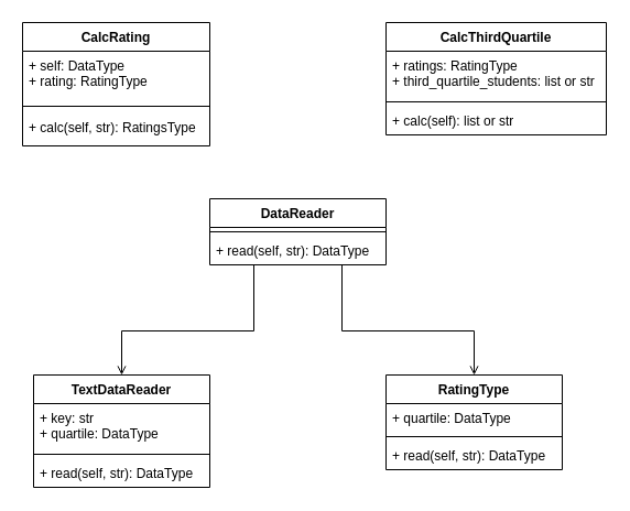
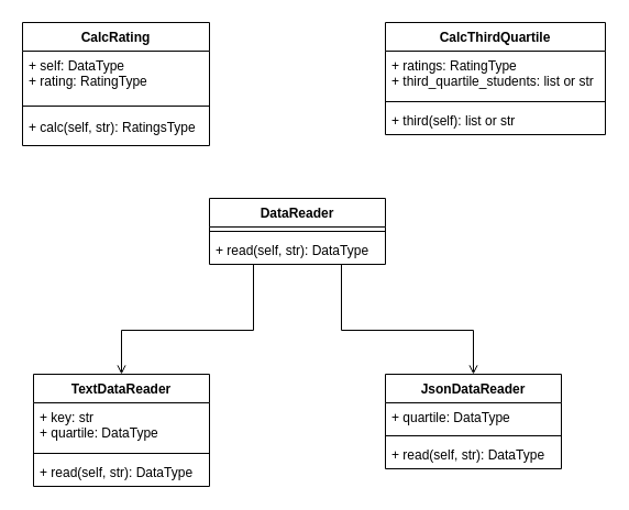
  <mxCell id="0" />
  <mxCell id="1" parent="0" />
  <mxCell id="2" value="CalcRating" style="swimlane;fontStyle=1;align=center;verticalAlign=top;childLayout=stackLayout;horizontal=1;startSize=26;horizontalStack=0;resizeParent=1;resizeParentMax=0;resizeLast=0;collapsible=1;marginBottom=0;whiteSpace=wrap;html=1;" vertex="1" parent="1"><mxGeometry x="20" y="20" width="170" height="112" as="geometry" /></mxCell>
  <mxCell id="3" value="+ self: DataType&lt;div&gt;+ rating: RatingType&lt;/div&gt;&lt;div&gt;&lt;br&gt;&lt;/div&gt;" style="text;strokeColor=none;fillColor=none;align=left;verticalAlign=top;spacingLeft=4;spacingRight=4;overflow=hidden;rotatable=0;points=[[0,0.5],[1,0.5]];portConstraint=eastwest;whiteSpace=wrap;html=1;" vertex="1" parent="2"><mxGeometry y="26" width="170" height="44" as="geometry" /></mxCell>
  <mxCell id="4" value="" style="line;strokeWidth=1;fillColor=none;align=left;verticalAlign=middle;spacingTop=-1;spacingLeft=3;spacingRight=3;rotatable=0;labelPosition=right;points=[];portConstraint=eastwest;strokeColor=inherit;" vertex="1" parent="2"><mxGeometry y="70" width="170" height="12" as="geometry" /></mxCell>
  <mxCell id="5" value="+ calc(self, str): RatingsType" style="text;strokeColor=none;fillColor=none;align=left;verticalAlign=top;spacingLeft=4;spacingRight=4;overflow=hidden;rotatable=0;points=[[0,0.5],[1,0.5]];portConstraint=eastwest;whiteSpace=wrap;html=1;" vertex="1" parent="2"><mxGeometry y="82" width="170" height="30" as="geometry" /></mxCell>
  <mxCell id="6" style="edgeStyle=orthogonalEdgeStyle;rounded=0;orthogonalLoop=1;jettySize=auto;html=1;entryX=0.5;entryY=0;entryDx=0;entryDy=0;endArrow=open;" edge="1" parent="1" source="8" target="11"><mxGeometry relative="1" as="geometry"><Array as="points"><mxPoint x="230" y="300" /><mxPoint x="110" y="300" /></Array></mxGeometry></mxCell>
  <mxCell id="7" style="edgeStyle=orthogonalEdgeStyle;rounded=0;orthogonalLoop=1;jettySize=auto;html=1;entryX=0.5;entryY=0;entryDx=0;entryDy=0;endArrow=open;" edge="1" parent="1" source="8" target="15"><mxGeometry relative="1" as="geometry"><Array as="points"><mxPoint x="310" y="300" /><mxPoint x="430" y="300" /></Array></mxGeometry></mxCell>
  <mxCell id="8" value="DataReader" style="swimlane;fontStyle=1;align=center;verticalAlign=top;childLayout=stackLayout;horizontal=1;startSize=26;horizontalStack=0;resizeParent=1;resizeParentMax=0;resizeLast=0;collapsible=1;marginBottom=0;whiteSpace=wrap;html=1;" vertex="1" parent="1"><mxGeometry x="190" y="180" width="160" height="60" as="geometry" /></mxCell>
  <mxCell id="9" value="" style="line;strokeWidth=1;fillColor=none;align=left;verticalAlign=middle;spacingTop=-1;spacingLeft=3;spacingRight=3;rotatable=0;labelPosition=right;points=[];portConstraint=eastwest;strokeColor=inherit;" vertex="1" parent="8"><mxGeometry y="26" width="160" height="8" as="geometry" /></mxCell>
  <mxCell id="10" value="+ read(self, str): DataType" style="text;strokeColor=none;fillColor=none;align=left;verticalAlign=top;spacingLeft=4;spacingRight=4;overflow=hidden;rotatable=0;points=[[0,0.5],[1,0.5]];portConstraint=eastwest;whiteSpace=wrap;html=1;" vertex="1" parent="8"><mxGeometry y="34" width="160" height="26" as="geometry" /></mxCell>
  <mxCell id="11" value="TextDataReader" style="swimlane;fontStyle=1;align=center;verticalAlign=top;childLayout=stackLayout;horizontal=1;startSize=26;horizontalStack=0;resizeParent=1;resizeParentMax=0;resizeLast=0;collapsible=1;marginBottom=0;whiteSpace=wrap;html=1;" vertex="1" parent="1"><mxGeometry x="30" y="340" width="160" height="102" as="geometry" /></mxCell>
  <mxCell id="12" value="+ key: str&lt;div&gt;+ quartile: DataType&lt;/div&gt;" style="text;strokeColor=none;fillColor=none;align=left;verticalAlign=top;spacingLeft=4;spacingRight=4;overflow=hidden;rotatable=0;points=[[0,0.5],[1,0.5]];portConstraint=eastwest;whiteSpace=wrap;html=1;" vertex="1" parent="11"><mxGeometry y="26" width="160" height="42" as="geometry" /></mxCell>
  <mxCell id="13" value="" style="line;strokeWidth=1;fillColor=none;align=left;verticalAlign=middle;spacingTop=-1;spacingLeft=3;spacingRight=3;rotatable=0;labelPosition=right;points=[];portConstraint=eastwest;strokeColor=inherit;" vertex="1" parent="11"><mxGeometry y="68" width="160" height="8" as="geometry" /></mxCell>
  <mxCell id="14" value="+ read(self, str): DataType" style="text;strokeColor=none;fillColor=none;align=left;verticalAlign=top;spacingLeft=4;spacingRight=4;overflow=hidden;rotatable=0;points=[[0,0.5],[1,0.5]];portConstraint=eastwest;whiteSpace=wrap;html=1;" vertex="1" parent="11"><mxGeometry y="76" width="160" height="26" as="geometry" /></mxCell>
- <mxCell id="15" value="RatingType" style="swimlane;fontStyle=1;align=center;verticalAlign=top;childLayout=stackLayout;horizontal=1;startSize=26;horizontalStack=0;resizeParent=1;resizeParentMax=0;resizeLast=0;collapsible=1;marginBottom=0;whiteSpace=wrap;html=1;" vertex="1" parent="1"><mxGeometry x="350" y="340" width="160" height="86" as="geometry" /></mxCell>
+ <mxCell id="15" value="JsonDataReader" style="swimlane;fontStyle=1;align=center;verticalAlign=top;childLayout=stackLayout;horizontal=1;startSize=26;horizontalStack=0;resizeParent=1;resizeParentMax=0;resizeLast=0;collapsible=1;marginBottom=0;whiteSpace=wrap;html=1;" vertex="1" parent="1"><mxGeometry x="350" y="340" width="160" height="86" as="geometry" /></mxCell>
  <mxCell id="16" value="+ quartile: DataType" style="text;strokeColor=none;fillColor=none;align=left;verticalAlign=top;spacingLeft=4;spacingRight=4;overflow=hidden;rotatable=0;points=[[0,0.5],[1,0.5]];portConstraint=eastwest;whiteSpace=wrap;html=1;" vertex="1" parent="15"><mxGeometry y="26" width="160" height="26" as="geometry" /></mxCell>
  <mxCell id="17" value="" style="line;strokeWidth=1;fillColor=none;align=left;verticalAlign=middle;spacingTop=-1;spacingLeft=3;spacingRight=3;rotatable=0;labelPosition=right;points=[];portConstraint=eastwest;strokeColor=inherit;" vertex="1" parent="15"><mxGeometry y="52" width="160" height="8" as="geometry" /></mxCell>
  <mxCell id="18" value="+ read(self, str): DataType" style="text;strokeColor=none;fillColor=none;align=left;verticalAlign=top;spacingLeft=4;spacingRight=4;overflow=hidden;rotatable=0;points=[[0,0.5],[1,0.5]];portConstraint=eastwest;whiteSpace=wrap;html=1;" vertex="1" parent="15"><mxGeometry y="60" width="160" height="26" as="geometry" /></mxCell>
  <mxCell id="19" value="CalcThirdQuartile" style="swimlane;fontStyle=1;align=center;verticalAlign=top;childLayout=stackLayout;horizontal=1;startSize=26;horizontalStack=0;resizeParent=1;resizeParentMax=0;resizeLast=0;collapsible=1;marginBottom=0;whiteSpace=wrap;html=1;" vertex="1" parent="1"><mxGeometry x="350" y="20" width="200" height="102" as="geometry" /></mxCell>
  <mxCell id="20" value="+ ratings: RatingType&lt;div&gt;+ third_quartile_students: list or str&lt;/div&gt;" style="text;strokeColor=none;fillColor=none;align=left;verticalAlign=top;spacingLeft=4;spacingRight=4;overflow=hidden;rotatable=0;points=[[0,0.5],[1,0.5]];portConstraint=eastwest;whiteSpace=wrap;html=1;" vertex="1" parent="19"><mxGeometry y="26" width="200" height="42" as="geometry" /></mxCell>
  <mxCell id="21" value="" style="line;strokeWidth=1;fillColor=none;align=left;verticalAlign=middle;spacingTop=-1;spacingLeft=3;spacingRight=3;rotatable=0;labelPosition=right;points=[];portConstraint=eastwest;strokeColor=inherit;" vertex="1" parent="19"><mxGeometry y="68" width="200" height="8" as="geometry" /></mxCell>
- <mxCell id="22" value="+ calc(self): list or str" style="text;strokeColor=none;fillColor=none;align=left;verticalAlign=top;spacingLeft=4;spacingRight=4;overflow=hidden;rotatable=0;points=[[0,0.5],[1,0.5]];portConstraint=eastwest;whiteSpace=wrap;html=1;" vertex="1" parent="19"><mxGeometry y="76" width="200" height="26" as="geometry" /></mxCell>
+ <mxCell id="22" value="+ third(self): list or str" style="text;strokeColor=none;fillColor=none;align=left;verticalAlign=top;spacingLeft=4;spacingRight=4;overflow=hidden;rotatable=0;points=[[0,0.5],[1,0.5]];portConstraint=eastwest;whiteSpace=wrap;html=1;" vertex="1" parent="19"><mxGeometry y="76" width="200" height="26" as="geometry" /></mxCell>
